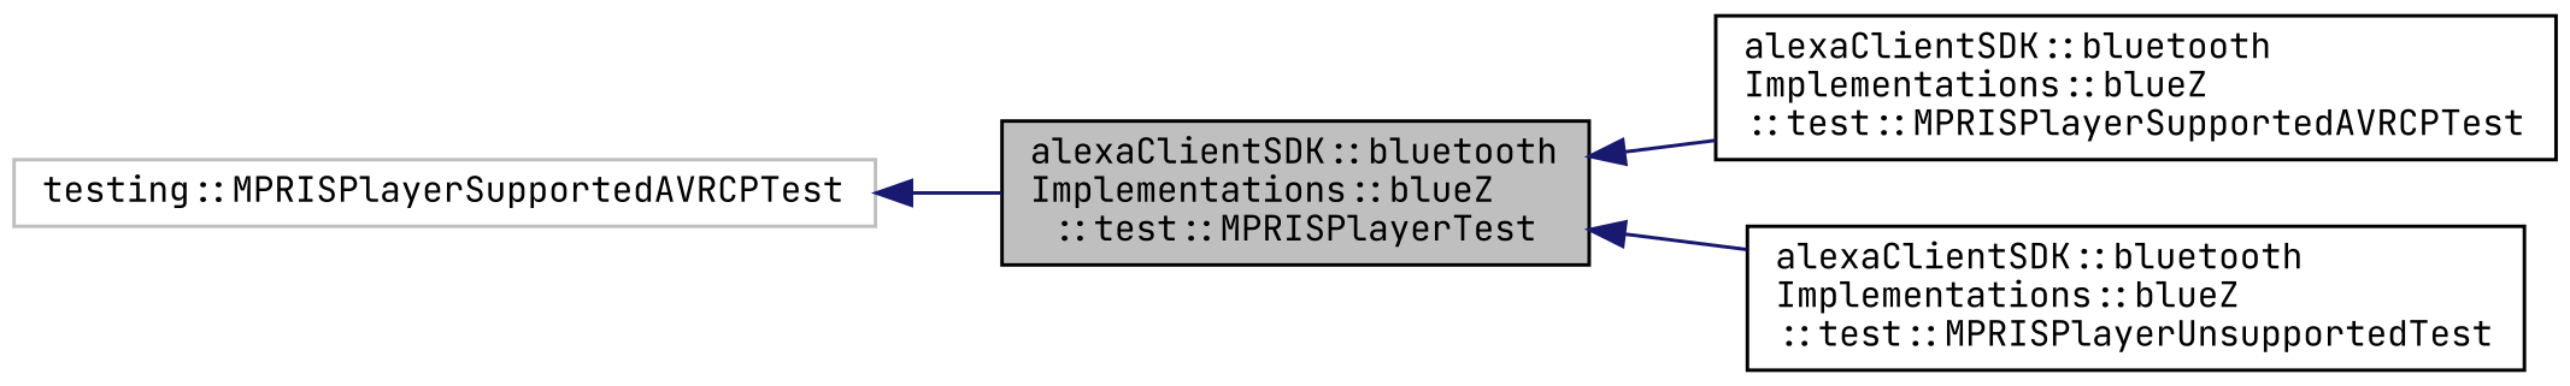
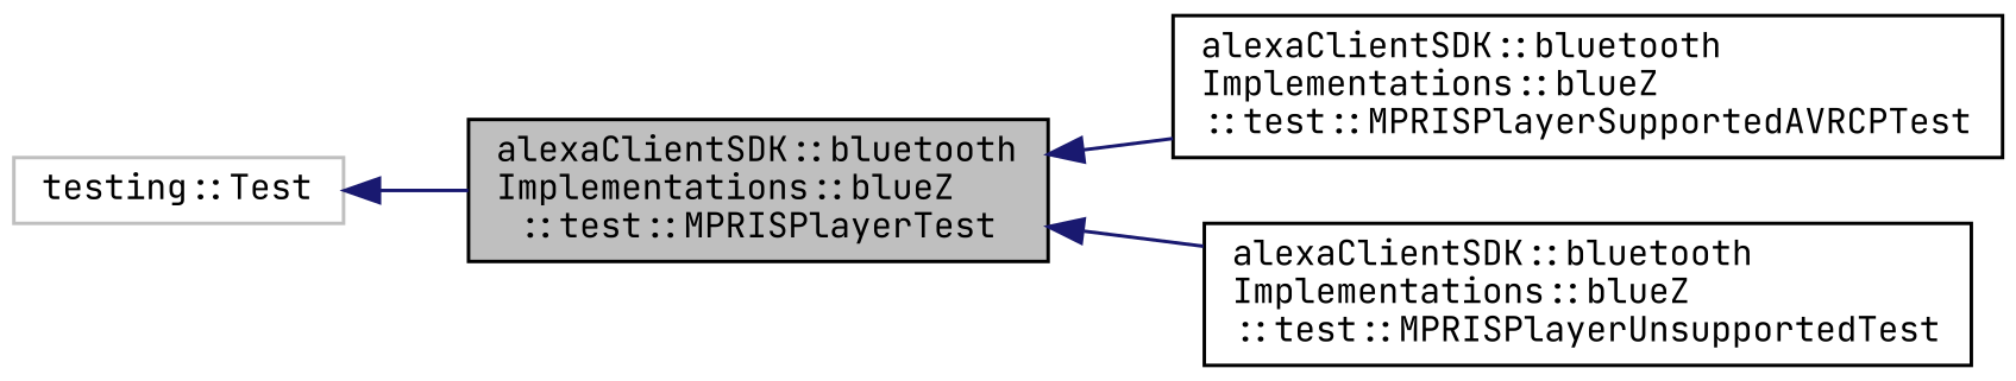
  digraph {
    rankdir=LR
    fontname="JetBrains Mono"
    node [color=black fillcolor=white fontname="JetBrains Mono" fontsize=10 shape=record style=filled]
    edge [color=midnightblue dir=back fontname="JetBrains Mono" fontsize=10 labelfontname=Helvetica labelfontsize=10 style=solid]
    n1 [fillcolor=grey75 fontcolor=black height=0.2 label="alexaClientSDK::bluetooth\lImplementations::blueZ\l::test::MPRISPlayerTest" width=0.4]
    n2 [height=0.2 label="alexaClientSDK::bluetooth\lImplementations::blueZ\l::test::MPRISPlayerSupportedAVRCPTest" width=0.4]
    n3 [height=0.2 label="alexaClientSDK::bluetooth\lImplementations::blueZ\l::test::MPRISPlayerUnsupportedTest" width=0.4]
-   n4 [color=grey75 height=0.2 label="testing::MPRISPlayerSupportedAVRCPTest" width=0.4]
+   n4 [color=grey75 height=0.2 label="testing::Test" width=0.4]
    n1 -> n2
    n1 -> n3
    n4 -> n1
  }
